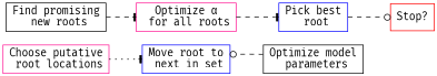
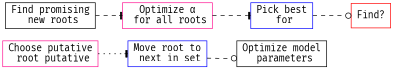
  digraph {
    rankdir=LR
    node [color=deeppink fontname="Fira Code" shape=box]
    edge [arrowhead=tee fontname="Fira Code" style=dashed]
-   n1 [label="Choose putative\n root locations"]
+   n1 [label="Choose putative\n root putative"]
    n2 [color=blue label="Move root to\n next in set"]
    n3 [color=black label="Optimize model\n parameters"]
    n4 [color=black label="Find promising\n new roots"]
    n5 [label="Optimize α\n for all roots"]
-   n6 [color=blue label="Pick best\n root"]
-   n7 [color=red label="Stop?"]
+   n6 [color=blue label="Pick best\n for"]
+   n7 [color=red label="Find?"]
    n1 -> n2 [style=dotted]
-   n3 -> n2 [arrowhead=odot]
+   n2 -> n3 [arrowhead=odot]
    n4 -> n5
    n5 -> n6
    n6 -> n7 [arrowhead=odot]
  }
